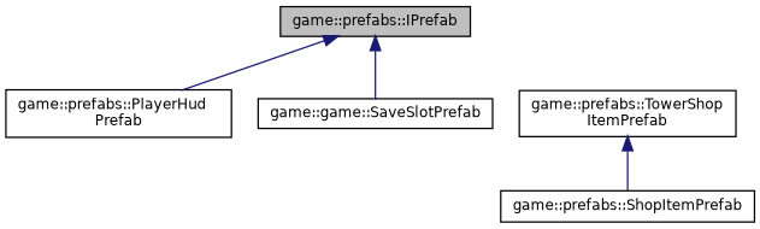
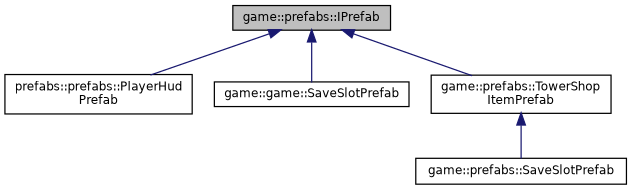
  digraph {
    rankdir=TB
    node [color=black fillcolor=white fontname=Helvetica fontsize=10 shape=record style=filled]
    edge [color=midnightblue dir=back fontname=Helvetica fontsize=10 labelfontname=Helvetica labelfontsize=10 style=solid]
    n1 [fillcolor=grey75 fontcolor=black height=0.2 label="game::prefabs::IPrefab" width=0.4]
-   n2 [height=0.2 label="game::prefabs::PlayerHud\lPrefab" width=0.4]
+   n2 [height=0.2 label="prefabs::prefabs::PlayerHud\lPrefab" width=0.4]
    n3 [height=0.2 label="game::game::SaveSlotPrefab" width=0.4]
    n4 [height=0.2 label="game::prefabs::TowerShop\lItemPrefab" width=0.4]
-   n5 [height=0.2 label="game::prefabs::ShopItemPrefab" width=0.4]
+   n5 [height=0.2 label="game::prefabs::SaveSlotPrefab" width=0.4]
    n1 -> n2
    n1 -> n3
+   n1 -> n4
    n4 -> n5
  }
